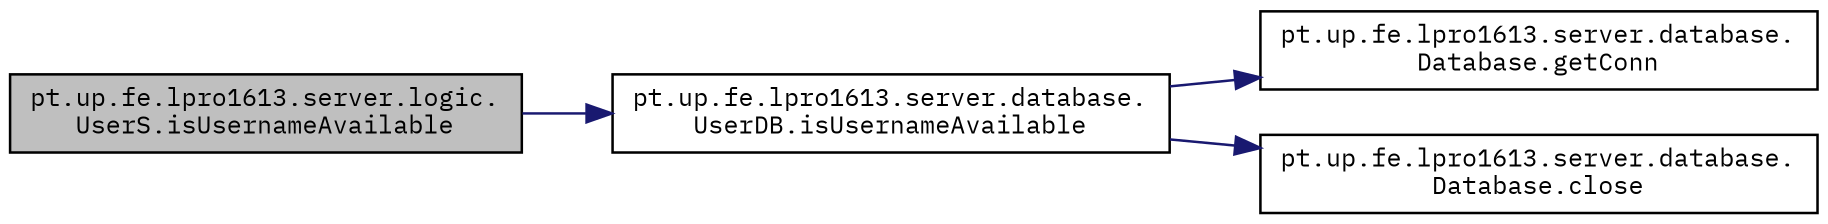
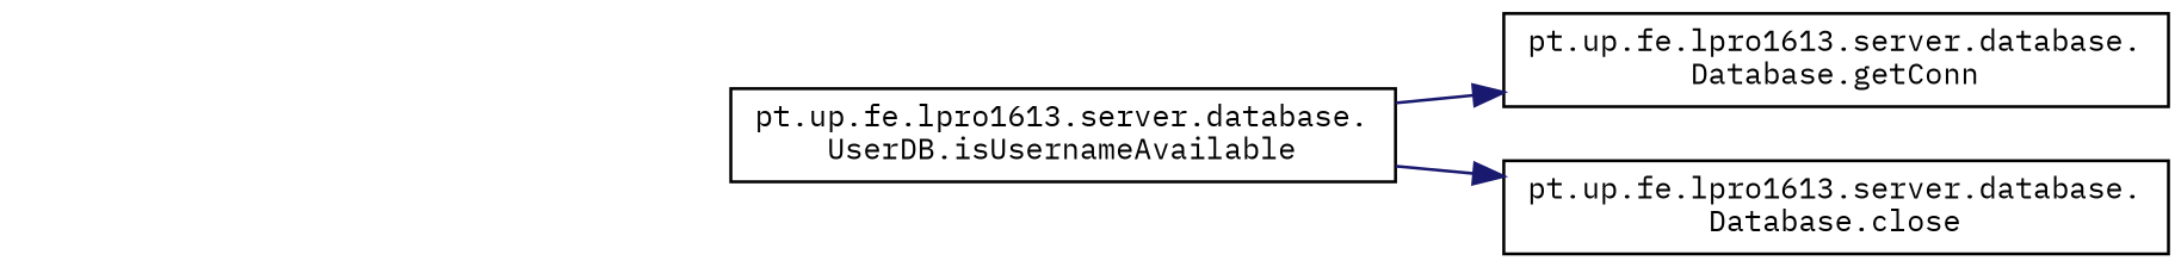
  digraph {
    rankdir=LR
    fontname="IBM Plex Mono"
    node [color=black fillcolor=white fontname="IBM Plex Mono" fontsize=10 shape=record style=filled]
    edge [color=midnightblue fontname="IBM Plex Mono" fontsize=10 labelfontname=Helvetica labelfontsize=10 style=solid]
-   n1 [fillcolor=grey75 fontcolor=black height=0.2 label="pt.up.fe.lpro1613.server.logic.\lUserS.isUsernameAvailable" width=0.4]
    n2 [height=0.2 label="pt.up.fe.lpro1613.server.database.\lUserDB.isUsernameAvailable" width=0.4]
    n3 [height=0.2 label="pt.up.fe.lpro1613.server.database.\lDatabase.getConn" width=0.4]
    n4 [height=0.2 label="pt.up.fe.lpro1613.server.database.\lDatabase.close" width=0.4]
-   n1 -> n2
    n2 -> n3
    n2 -> n4
  }
